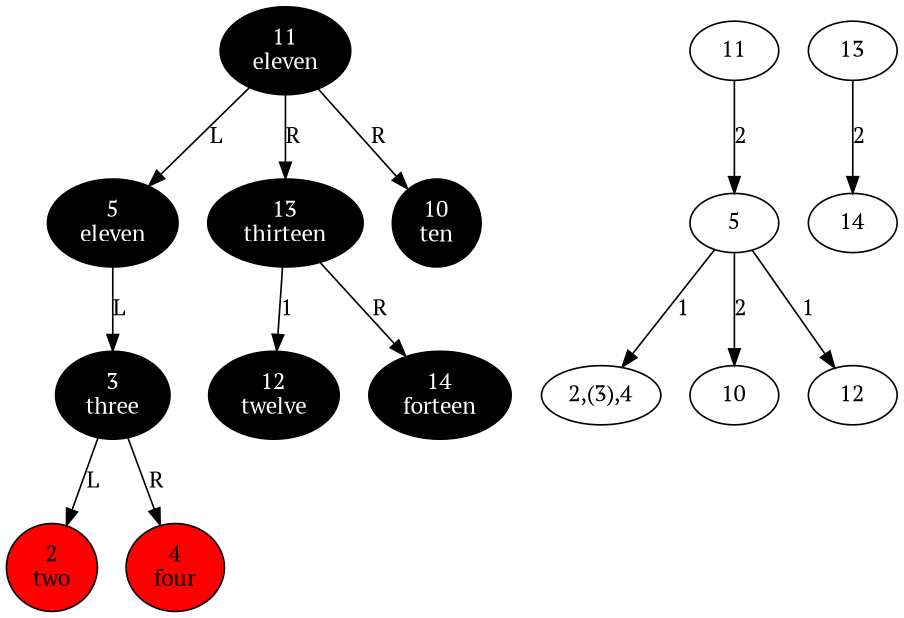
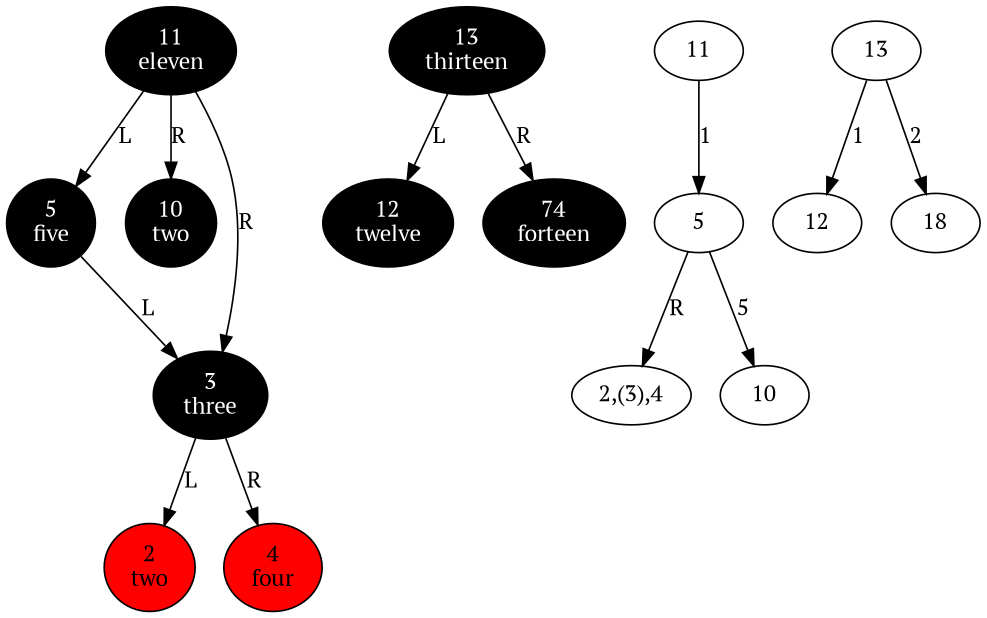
  digraph {
    fontname="PT Serif"
    node [fontname="PT Serif" style=filled]
    edge [fontname="PT Serif"]
    n1 [fillcolor=black fontcolor=white label="11\neleven"]
-   n2 [fillcolor=black fontcolor=white label="5\neleven"]
+   n2 [fillcolor=black fontcolor=white label="5\nfive"]
    n3 [fillcolor=black fontcolor=white label="13\nthirteen"]
-   n4 [fillcolor=black fontcolor=white label="10\nten"]
+   n4 [fillcolor=black fontcolor=white label="10\ntwo"]
    n5 [fillcolor=black fontcolor=white label="3\nthree"]
    n6 [fillcolor=black fontcolor=white label="12\ntwelve"]
-   n7 [fillcolor=black fontcolor=white label="14\nforteen"]
+   n7 [fillcolor=black fontcolor=white label="74\nforteen"]
    n8 [fillcolor=red label="2\ntwo"]
    n9 [fillcolor=red label="4\nfour"]
    n10 [label=11 style=""]
    n11 [label=5 style=""]
    n12 [label="2,(3),4" style=""]
    n13 [label=10 style=""]
    n14 [label=13 style=""]
    n15 [label=12 style=""]
-   n16 [label=14 style=""]
+   n16 [label=18 style=""]
    n1 -> n2 [label=L taildir=sw]
-   n1 -> n3 [label=R taildir=se]
+   n1 -> n5 [label=R taildir=se]
    n1 -> n4 [label=R taildir=se]
    n2 -> n5 [label=L taildir=sw]
-   n3 -> n6 [label=1 taildir=sw]
+   n3 -> n6 [label=L taildir=sw]
    n3 -> n7 [label=R taildir=se]
    n5 -> n8 [label=L taildir=sw]
    n5 -> n9 [label=R taildir=se]
-   n10 -> n11 [label=2]
-   n11 -> n12 [label=1]
-   n11 -> n13 [label=2]
-   n11 -> n15 [label=1]
+   n10 -> n11 [label=1]
+   n11 -> n12 [label=R]
+   n11 -> n13 [label=5]
+   n14 -> n15 [label=1]
    n14 -> n16 [label=2]
  }
